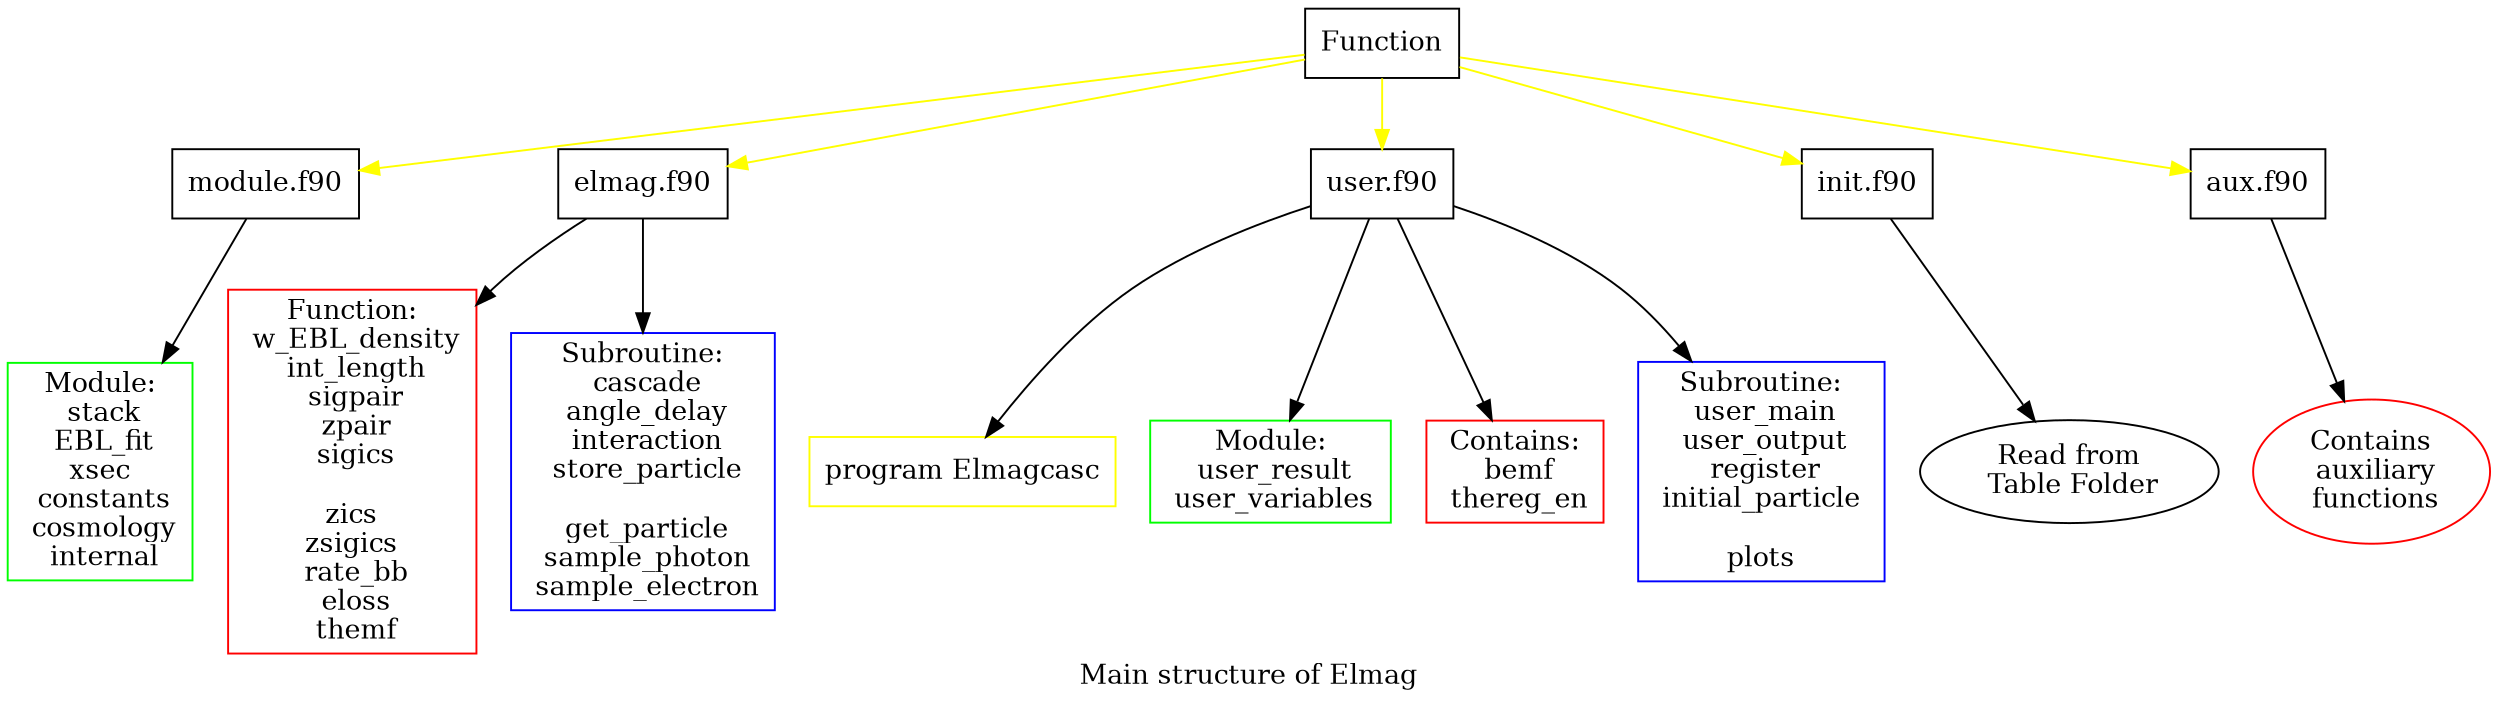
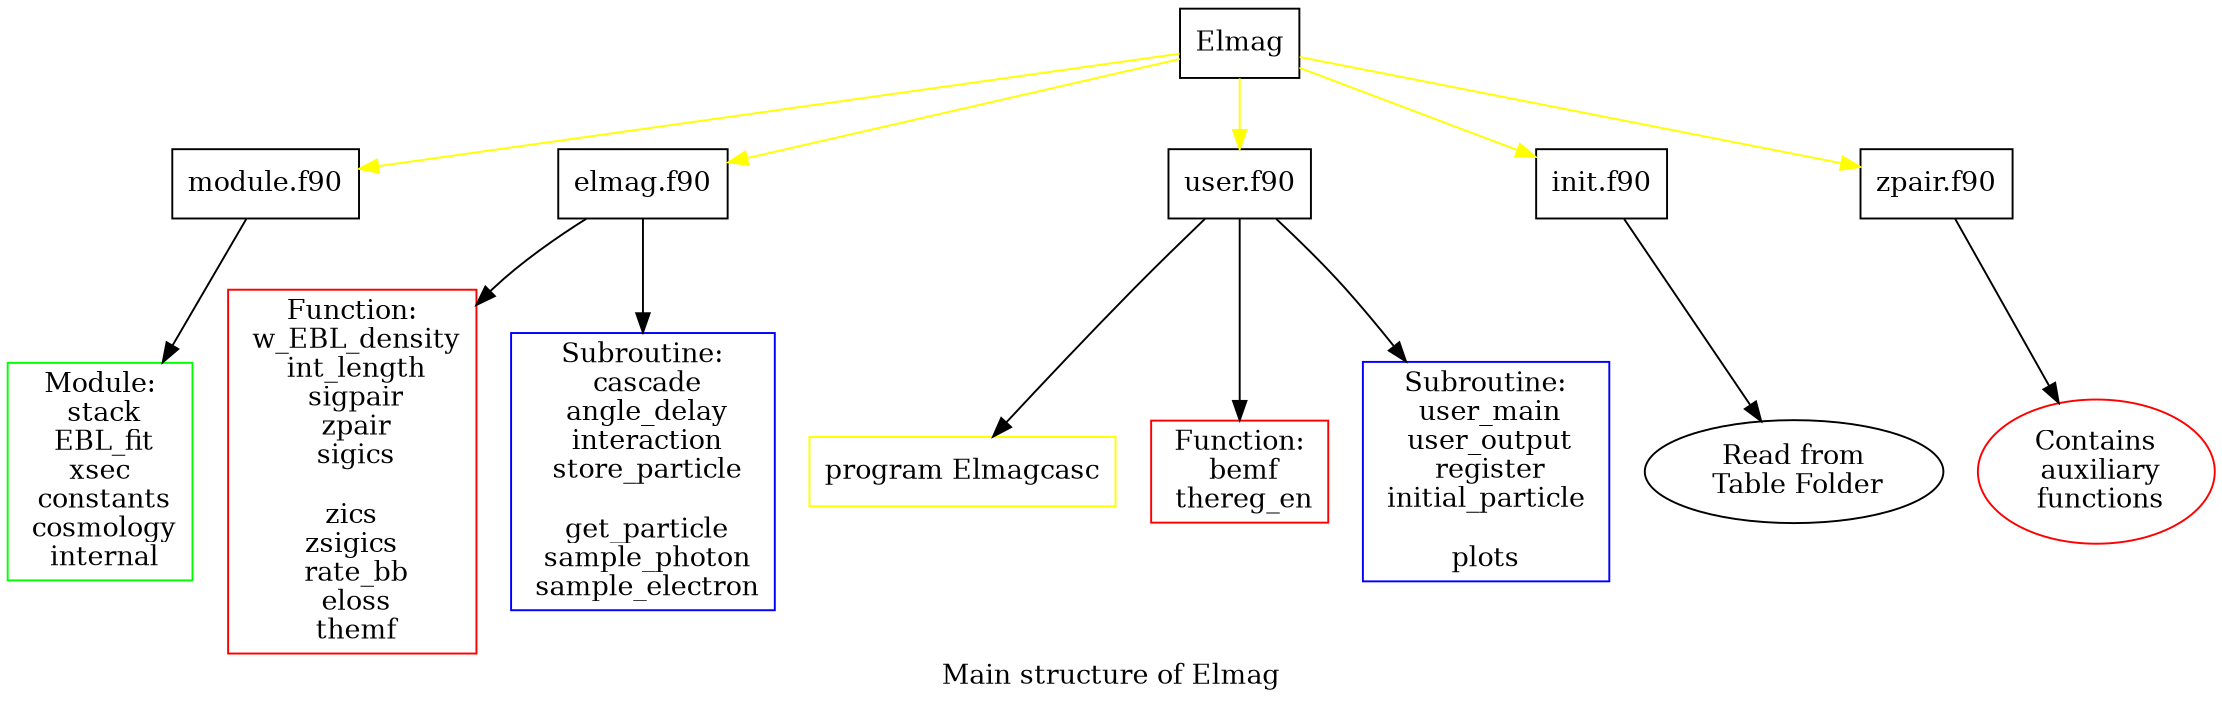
  digraph {
    label="Main structure of Elmag"
    node [shape=record]
-   n1 [label=Function]
+   n1 [label=Elmag]
    n2 [label="module.f90"]
    n3 [label="elmag.f90"]
    n4 [label="user.f90"]
    n5 [label="init.f90"]
-   n6 [label="aux.f90"]
+   n6 [label="zpair.f90"]
    n7 [color=green label="Module:\n stack\n EBL_fit\n xsec \n constants\n cosmology\n internal"]
    n8 [color=red label="Function:\n w_EBL_density\n int_length\n sigpair\n zpair\n sigics\n\n zics \nzsigics\n rate_bb\n eloss\n themf"]
    n9 [color=blue label="Subroutine:\n cascade\n angle_delay\n interaction\n store_particle\n\n get_particle\n sample_photon\n sample_electron"]
    n10 [color=yellow label="program Elmagcasc"]
-   n11 [color=green label="Module:\n user_result\n user_variables"]
-   n12 [color=red label="Contains:\n bemf\n thereg_en"]
+   n12 [color=red label="Function:\n bemf\n thereg_en"]
    n13 [color=blue label="Subroutine:\n user_main\n user_output\n register\n initial_particle \n\nplots"]
    n14 [label="Read from\n Table Folder" shape=ellipse]
    n15 [color=red label="Contains\n auxiliary\n functions" shape=ellipse]
    n1 -> n2 [color="#FFFF00"]
    n1 -> n3 [color="#FFFF00"]
    n1 -> n4 [color="#FFFF00"]
    n1 -> n5 [color="#FFFF00"]
    n1 -> n6 [color="#FFFF00"]
    n2 -> n7
    n3 -> n8
    n3 -> n9
    n4 -> n10
-   n4 -> n11
    n4 -> n12
    n4 -> n13
    n5 -> n14
    n6 -> n15
  }
